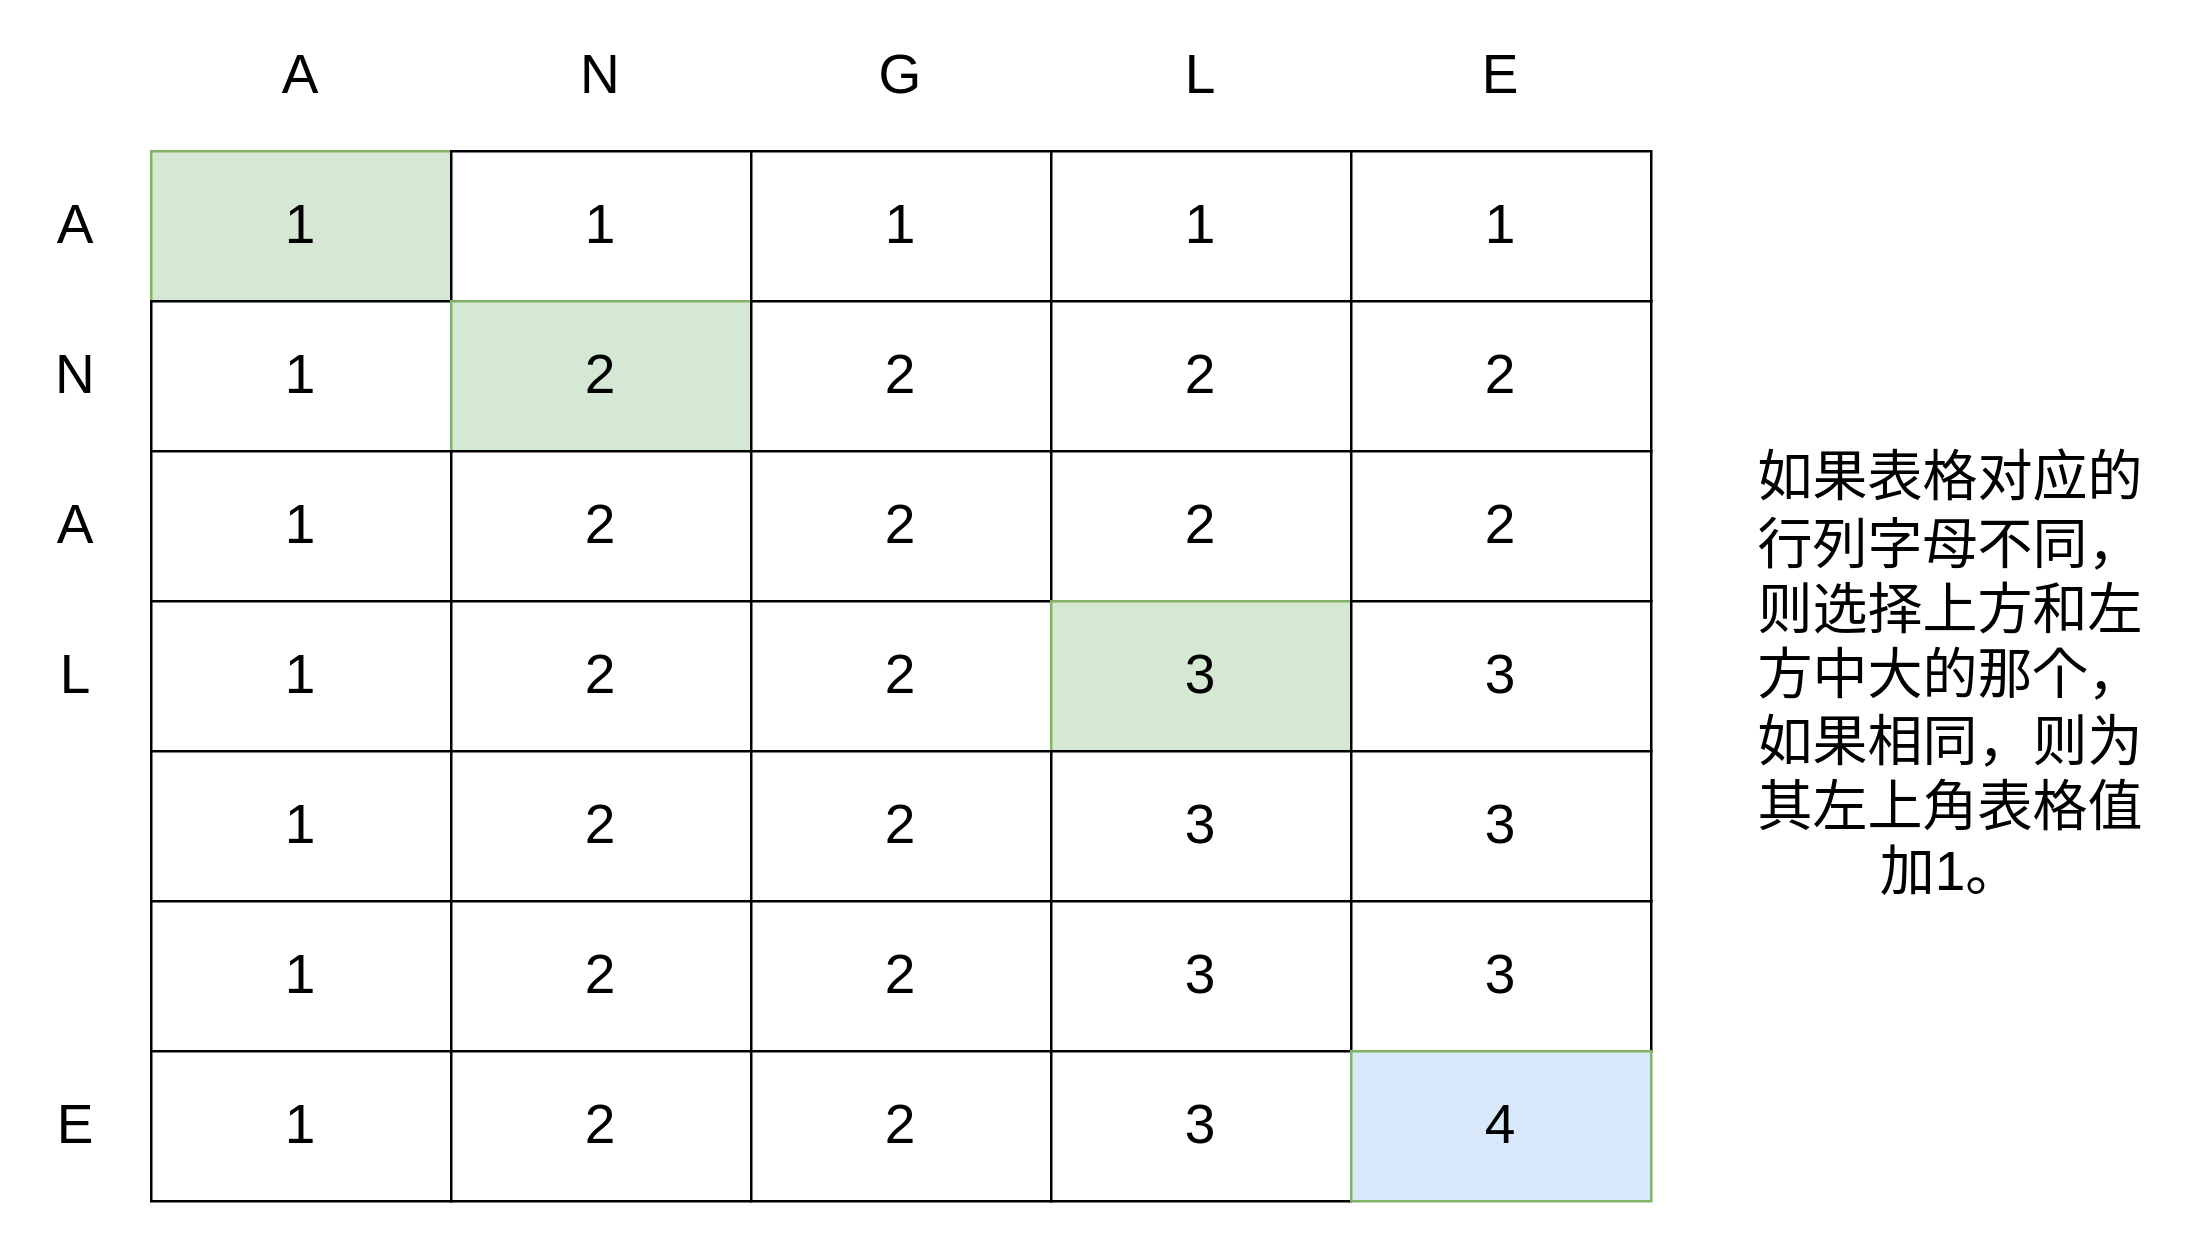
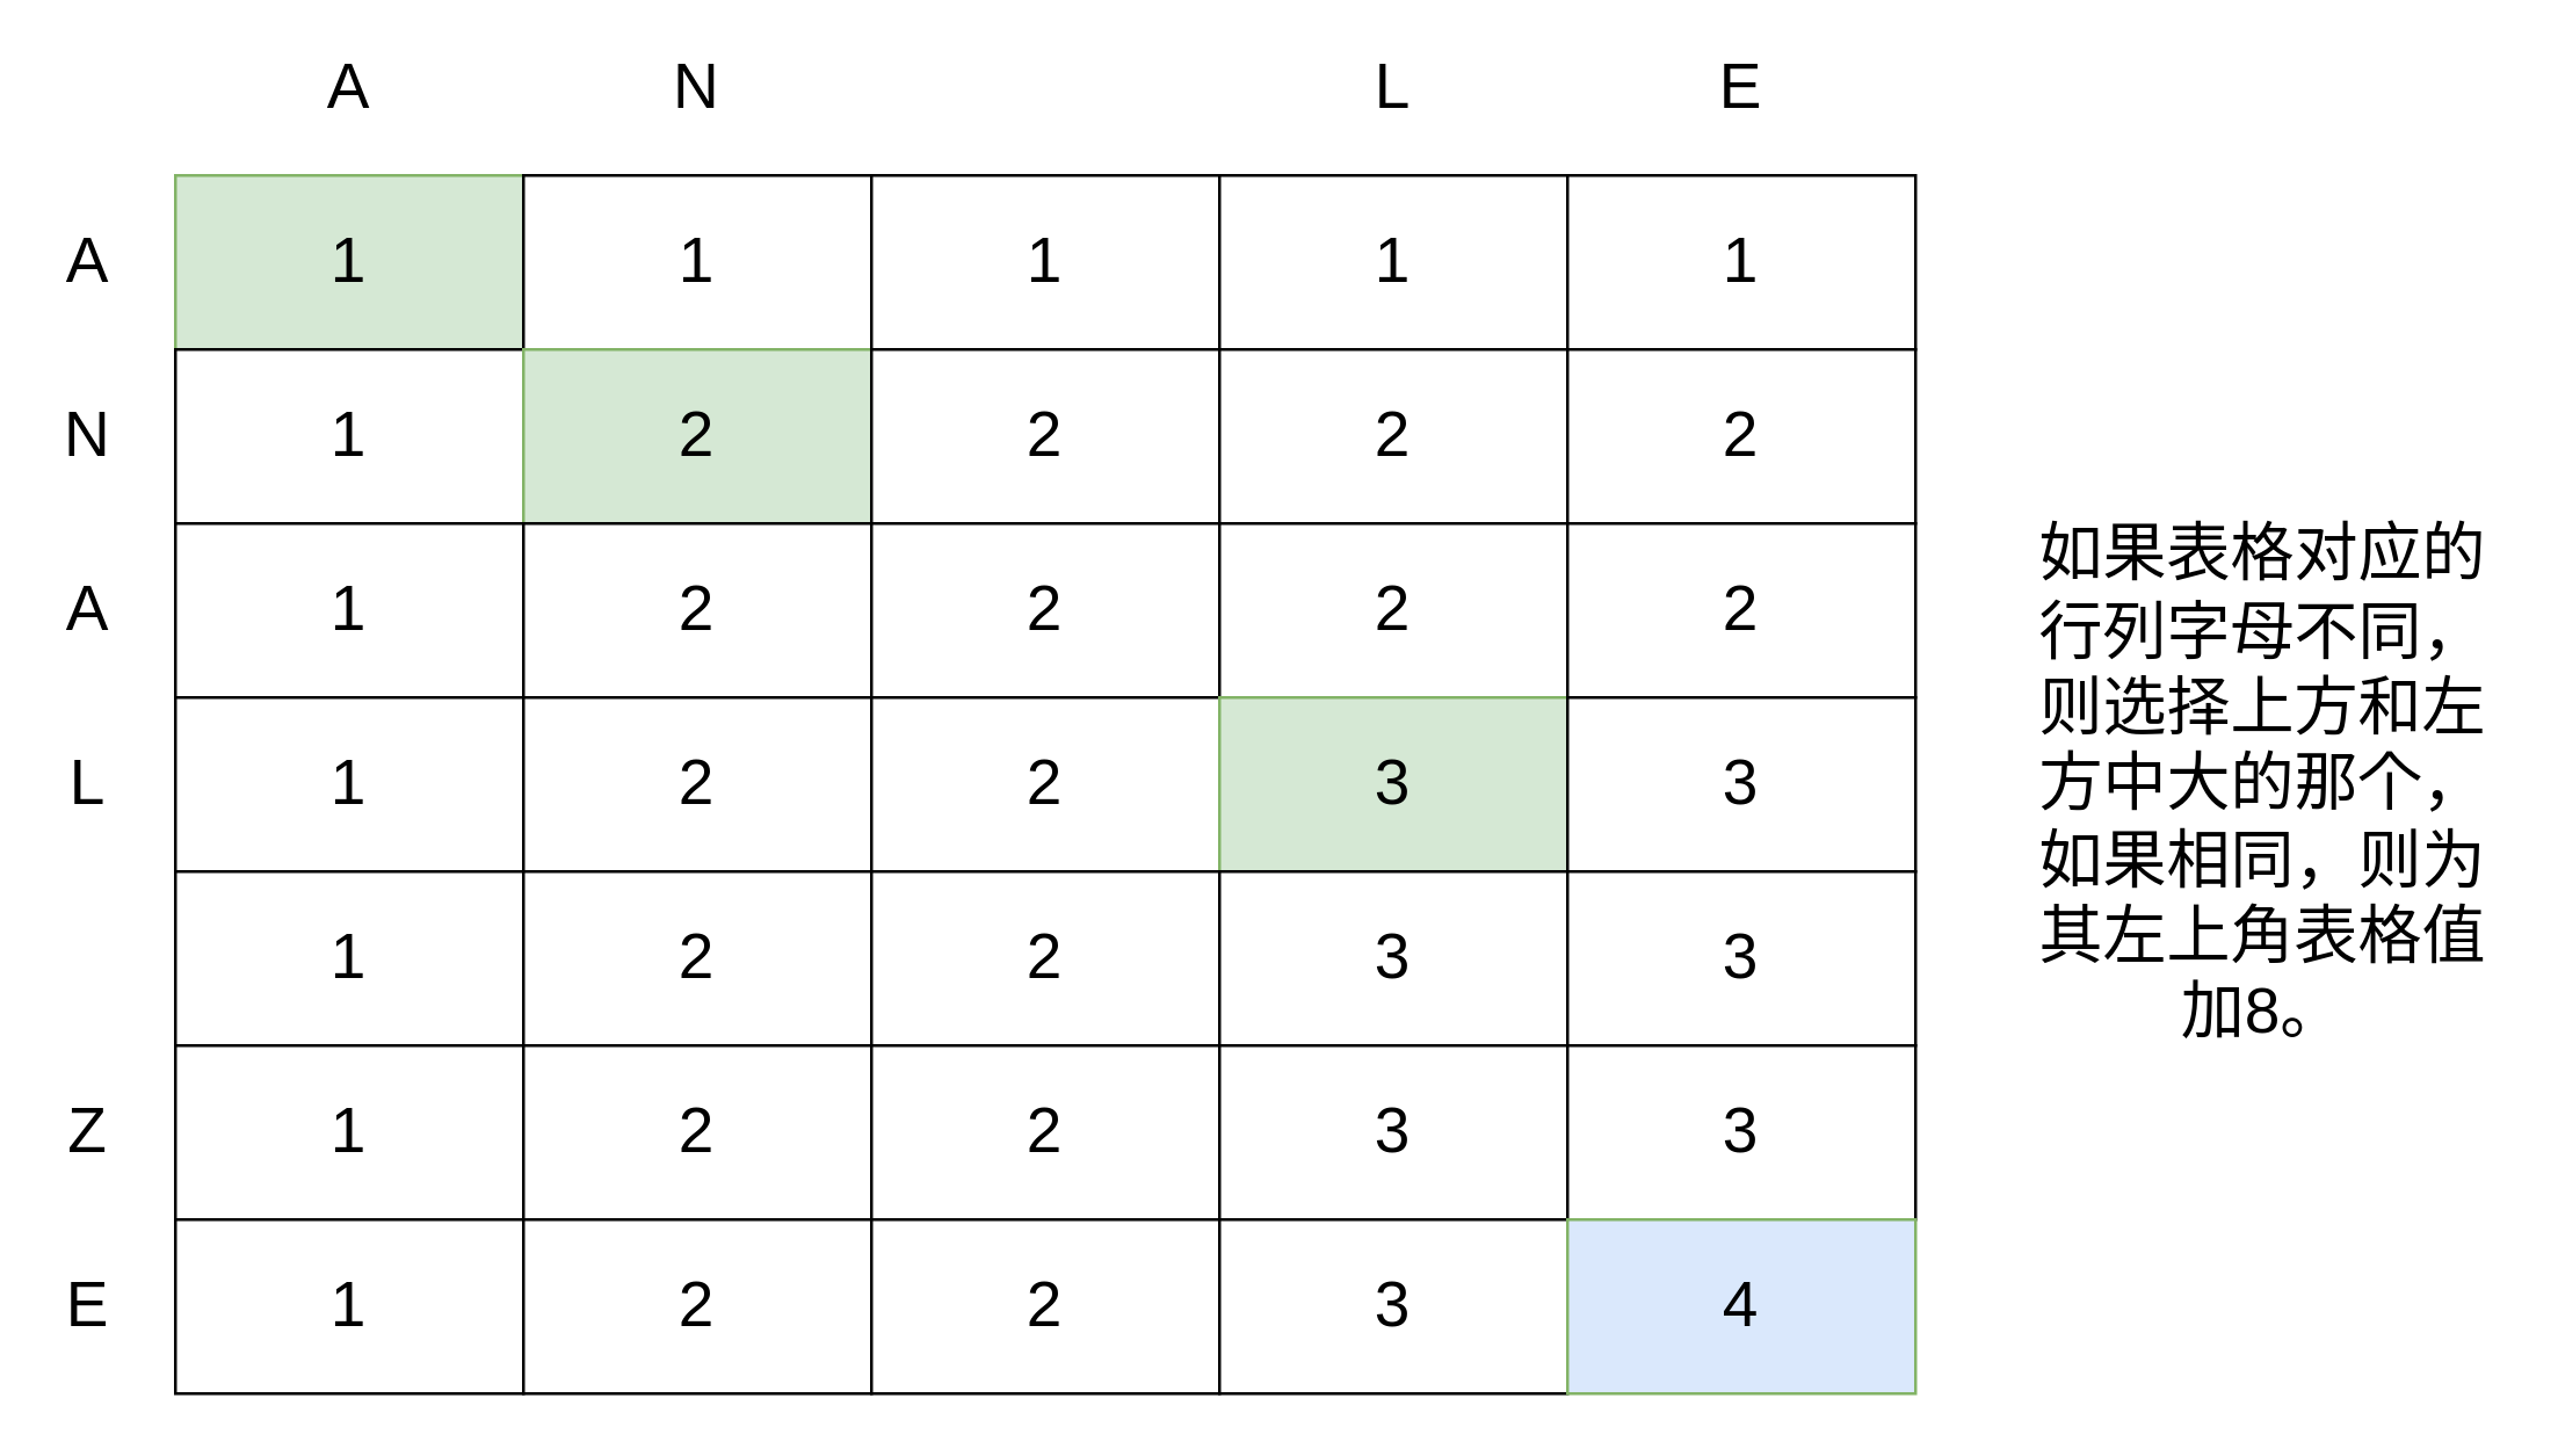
  <mxCell id="0" />
  <mxCell id="1" parent="0" />
  <mxCell id="2" value="1" style="rounded=0;whiteSpace=wrap;html=1;fontSize=22;fillColor=#d5e8d4;strokeColor=#82b366;" parent="1" vertex="1"><mxGeometry x="60" y="60" width="120" height="60" as="geometry" /></mxCell>
  <mxCell id="3" value="1" style="rounded=0;whiteSpace=wrap;html=1;fontSize=22;" parent="1" vertex="1"><mxGeometry x="180" y="60" width="120" height="60" as="geometry" /></mxCell>
  <mxCell id="4" value="1" style="rounded=0;whiteSpace=wrap;html=1;fontSize=22;" parent="1" vertex="1"><mxGeometry x="300" y="60" width="120" height="60" as="geometry" /></mxCell>
  <mxCell id="5" value="1" style="rounded=0;whiteSpace=wrap;html=1;fontSize=22;" parent="1" vertex="1"><mxGeometry x="420" y="60" width="120" height="60" as="geometry" /></mxCell>
  <mxCell id="6" value="1" style="rounded=0;whiteSpace=wrap;html=1;fontSize=22;" parent="1" vertex="1"><mxGeometry x="60" y="120" width="120" height="60" as="geometry" /></mxCell>
  <mxCell id="7" value="2" style="rounded=0;whiteSpace=wrap;html=1;fontSize=22;fillColor=#d5e8d4;strokeColor=#82b366;" parent="1" vertex="1"><mxGeometry x="180" y="120" width="120" height="60" as="geometry" /></mxCell>
  <mxCell id="8" value="2" style="rounded=0;whiteSpace=wrap;html=1;fontSize=22;" parent="1" vertex="1"><mxGeometry x="300" y="120" width="120" height="60" as="geometry" /></mxCell>
  <mxCell id="9" value="2" style="rounded=0;whiteSpace=wrap;html=1;fontSize=22;" parent="1" vertex="1"><mxGeometry x="420" y="120" width="120" height="60" as="geometry" /></mxCell>
  <mxCell id="10" value="1" style="rounded=0;whiteSpace=wrap;html=1;fontSize=22;" parent="1" vertex="1"><mxGeometry x="540" y="60" width="120" height="60" as="geometry" /></mxCell>
  <mxCell id="11" value="2" style="rounded=0;whiteSpace=wrap;html=1;fontSize=22;" parent="1" vertex="1"><mxGeometry x="540" y="120" width="120" height="60" as="geometry" /></mxCell>
  <mxCell id="12" value="1" style="rounded=0;whiteSpace=wrap;html=1;fontSize=22;" parent="1" vertex="1"><mxGeometry x="60" y="180" width="120" height="60" as="geometry" /></mxCell>
  <mxCell id="13" value="2" style="rounded=0;whiteSpace=wrap;html=1;fontSize=22;" parent="1" vertex="1"><mxGeometry x="180" y="180" width="120" height="60" as="geometry" /></mxCell>
  <mxCell id="14" value="2" style="rounded=0;whiteSpace=wrap;html=1;fontSize=22;" parent="1" vertex="1"><mxGeometry x="300" y="180" width="120" height="60" as="geometry" /></mxCell>
  <mxCell id="15" value="2" style="rounded=0;whiteSpace=wrap;html=1;fontSize=22;" parent="1" vertex="1"><mxGeometry x="420" y="180" width="120" height="60" as="geometry" /></mxCell>
  <mxCell id="16" value="1" style="rounded=0;whiteSpace=wrap;html=1;fontSize=22;" parent="1" vertex="1"><mxGeometry x="60" y="240" width="120" height="60" as="geometry" /></mxCell>
  <mxCell id="17" value="2" style="rounded=0;whiteSpace=wrap;html=1;fontSize=22;" parent="1" vertex="1"><mxGeometry x="180" y="240" width="120" height="60" as="geometry" /></mxCell>
  <mxCell id="18" value="2" style="rounded=0;whiteSpace=wrap;html=1;fontSize=22;" parent="1" vertex="1"><mxGeometry x="300" y="240" width="120" height="60" as="geometry" /></mxCell>
  <mxCell id="19" value="3" style="rounded=0;whiteSpace=wrap;html=1;fontSize=22;fillColor=#d5e8d4;strokeColor=#82b366;" parent="1" vertex="1"><mxGeometry x="420" y="240" width="120" height="60" as="geometry" /></mxCell>
  <mxCell id="20" value="2" style="rounded=0;whiteSpace=wrap;html=1;fontSize=22;" parent="1" vertex="1"><mxGeometry x="540" y="180" width="120" height="60" as="geometry" /></mxCell>
  <mxCell id="21" value="3" style="rounded=0;whiteSpace=wrap;html=1;fontSize=22;" parent="1" vertex="1"><mxGeometry x="540" y="240" width="120" height="60" as="geometry" /></mxCell>
  <mxCell id="22" value="1" style="rounded=0;whiteSpace=wrap;html=1;fontSize=22;" parent="1" vertex="1"><mxGeometry x="60" y="300" width="120" height="60" as="geometry" /></mxCell>
  <mxCell id="23" value="2" style="rounded=0;whiteSpace=wrap;html=1;fontSize=22;" parent="1" vertex="1"><mxGeometry x="180" y="300" width="120" height="60" as="geometry" /></mxCell>
  <mxCell id="24" value="2" style="rounded=0;whiteSpace=wrap;html=1;fontSize=22;" parent="1" vertex="1"><mxGeometry x="300" y="300" width="120" height="60" as="geometry" /></mxCell>
  <mxCell id="25" value="3" style="rounded=0;whiteSpace=wrap;html=1;fontSize=22;" parent="1" vertex="1"><mxGeometry x="420" y="300" width="120" height="60" as="geometry" /></mxCell>
  <mxCell id="26" value="3" style="rounded=0;whiteSpace=wrap;html=1;fontSize=22;" parent="1" vertex="1"><mxGeometry x="540" y="300" width="120" height="60" as="geometry" /></mxCell>
  <mxCell id="27" value="A" style="text;html=1;strokeColor=none;fillColor=none;align=center;verticalAlign=middle;whiteSpace=wrap;rounded=0;fontSize=22;" parent="1" vertex="1"><mxGeometry x="110" y="20" width="20" height="20" as="geometry" /></mxCell>
  <mxCell id="28" value="N" style="text;html=1;strokeColor=none;fillColor=none;align=center;verticalAlign=middle;whiteSpace=wrap;rounded=0;fontSize=22;" parent="1" vertex="1"><mxGeometry x="230" y="20" width="20" height="20" as="geometry" /></mxCell>
- <mxCell id="29" value="G" style="text;html=1;strokeColor=none;fillColor=none;align=center;verticalAlign=middle;whiteSpace=wrap;rounded=0;fontSize=22;" parent="1" vertex="1"><mxGeometry x="350" y="20" width="20" height="20" as="geometry" /></mxCell>
  <mxCell id="30" value="L" style="text;html=1;strokeColor=none;fillColor=none;align=center;verticalAlign=middle;whiteSpace=wrap;rounded=0;fontSize=22;" parent="1" vertex="1"><mxGeometry x="470" y="20" width="20" height="20" as="geometry" /></mxCell>
  <mxCell id="31" value="E" style="text;html=1;strokeColor=none;fillColor=none;align=center;verticalAlign=middle;whiteSpace=wrap;rounded=0;fontSize=22;" parent="1" vertex="1"><mxGeometry x="590" y="20" width="20" height="20" as="geometry" /></mxCell>
  <mxCell id="32" value="A" style="text;html=1;strokeColor=none;fillColor=none;align=center;verticalAlign=middle;whiteSpace=wrap;rounded=0;fontSize=22;" parent="1" vertex="1"><mxGeometry x="20" y="80" width="20" height="20" as="geometry" /></mxCell>
  <mxCell id="33" value="N" style="text;html=1;strokeColor=none;fillColor=none;align=center;verticalAlign=middle;whiteSpace=wrap;rounded=0;fontSize=22;" parent="1" vertex="1"><mxGeometry x="20" y="140" width="20" height="20" as="geometry" /></mxCell>
  <mxCell id="34" value="A" style="text;html=1;strokeColor=none;fillColor=none;align=center;verticalAlign=middle;whiteSpace=wrap;rounded=0;fontSize=22;" parent="1" vertex="1"><mxGeometry x="20" y="200" width="20" height="20" as="geometry" /></mxCell>
  <mxCell id="35" value="L" style="text;html=1;strokeColor=none;fillColor=none;align=center;verticalAlign=middle;whiteSpace=wrap;rounded=0;fontSize=22;" parent="1" vertex="1"><mxGeometry x="20" y="260" width="20" height="20" as="geometry" /></mxCell>
- <mxCell id="36" value="如果表格对应的行列字母不同，则选择上方和左方中大的那个，如果相同，则为其左上角表格值加1。" style="text;html=1;strokeColor=none;fillColor=none;align=center;verticalAlign=middle;whiteSpace=wrap;rounded=0;fontSize=22;" parent="1" vertex="1"><mxGeometry x="700" y="175" width="160" height="190" as="geometry" /></mxCell>
+ <mxCell id="36" value="如果表格对应的行列字母不同，则选择上方和左方中大的那个，如果相同，则为其左上角表格值加8。" style="text;html=1;strokeColor=none;fillColor=none;align=center;verticalAlign=middle;whiteSpace=wrap;rounded=0;fontSize=22;" parent="1" vertex="1"><mxGeometry x="700" y="175" width="160" height="190" as="geometry" /></mxCell>
  <mxCell id="37" value="1" style="rounded=0;whiteSpace=wrap;html=1;fontSize=22;" vertex="1" parent="1"><mxGeometry x="60" y="360" width="120" height="60" as="geometry" /></mxCell>
  <mxCell id="38" value="2" style="rounded=0;whiteSpace=wrap;html=1;fontSize=22;" vertex="1" parent="1"><mxGeometry x="180" y="360" width="120" height="60" as="geometry" /></mxCell>
  <mxCell id="39" value="2" style="rounded=0;whiteSpace=wrap;html=1;fontSize=22;" vertex="1" parent="1"><mxGeometry x="300" y="360" width="120" height="60" as="geometry" /></mxCell>
  <mxCell id="40" value="3" style="rounded=0;whiteSpace=wrap;html=1;fontSize=22;" vertex="1" parent="1"><mxGeometry x="420" y="360" width="120" height="60" as="geometry" /></mxCell>
  <mxCell id="41" value="3" style="rounded=0;whiteSpace=wrap;html=1;fontSize=22;" vertex="1" parent="1"><mxGeometry x="540" y="360" width="120" height="60" as="geometry" /></mxCell>
  <mxCell id="42" value="1" style="rounded=0;whiteSpace=wrap;html=1;fontSize=22;" vertex="1" parent="1"><mxGeometry x="60" y="420" width="120" height="60" as="geometry" /></mxCell>
  <mxCell id="43" value="2" style="rounded=0;whiteSpace=wrap;html=1;fontSize=22;" vertex="1" parent="1"><mxGeometry x="180" y="420" width="120" height="60" as="geometry" /></mxCell>
  <mxCell id="44" value="2" style="rounded=0;whiteSpace=wrap;html=1;fontSize=22;" vertex="1" parent="1"><mxGeometry x="300" y="420" width="120" height="60" as="geometry" /></mxCell>
  <mxCell id="45" value="3" style="rounded=0;whiteSpace=wrap;html=1;fontSize=22;" vertex="1" parent="1"><mxGeometry x="420" y="420" width="120" height="60" as="geometry" /></mxCell>
  <mxCell id="46" value="4" style="rounded=0;whiteSpace=wrap;html=1;fontSize=22;fillColor=#dae8fc;strokeColor=#82b366;" vertex="1" parent="1"><mxGeometry x="540" y="420" width="120" height="60" as="geometry" /></mxCell>
+ <mxCell id="47" value="Z" style="text;html=1;strokeColor=none;fillColor=none;align=center;verticalAlign=middle;whiteSpace=wrap;rounded=0;fontSize=22;" vertex="1" parent="1"><mxGeometry x="20" y="380" width="20" height="20" as="geometry" /></mxCell>
  <mxCell id="48" value="E" style="text;html=1;strokeColor=none;fillColor=none;align=center;verticalAlign=middle;whiteSpace=wrap;rounded=0;fontSize=22;" vertex="1" parent="1"><mxGeometry x="20" y="440" width="20" height="20" as="geometry" /></mxCell>
